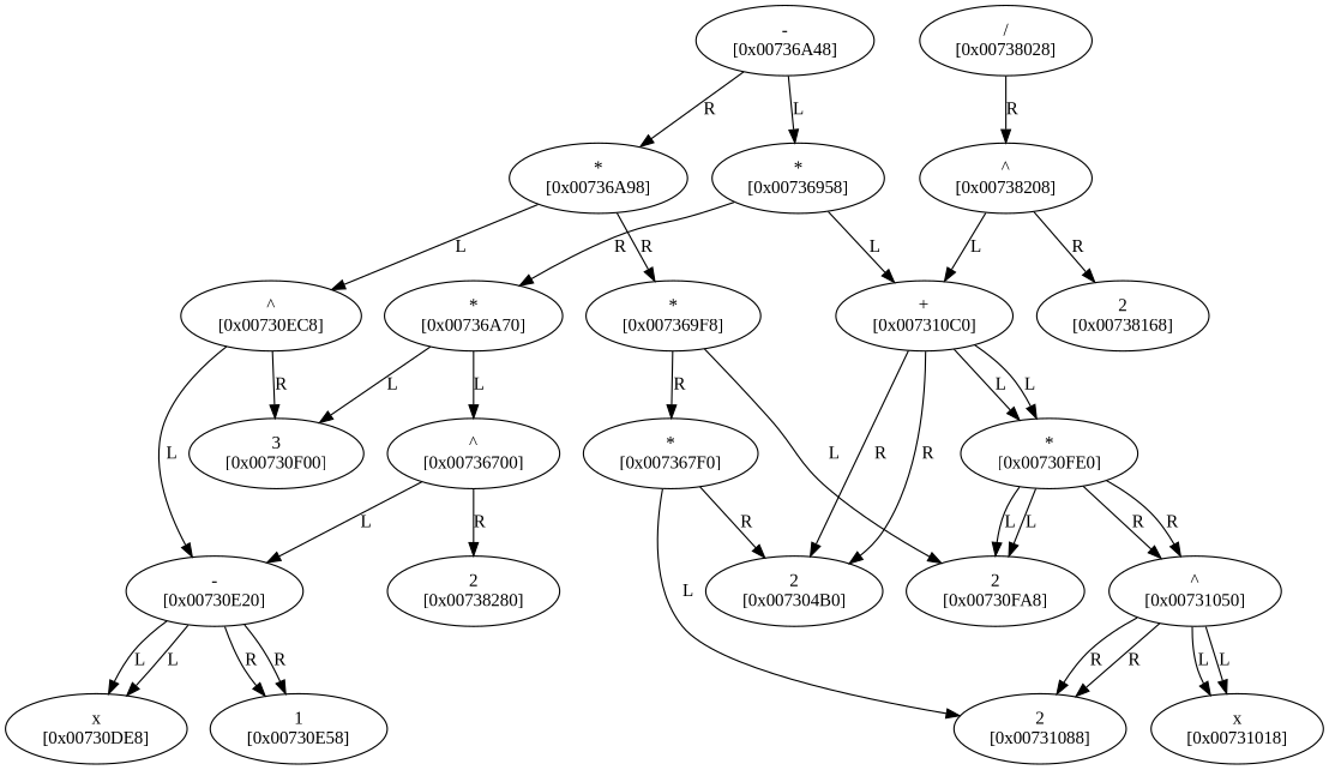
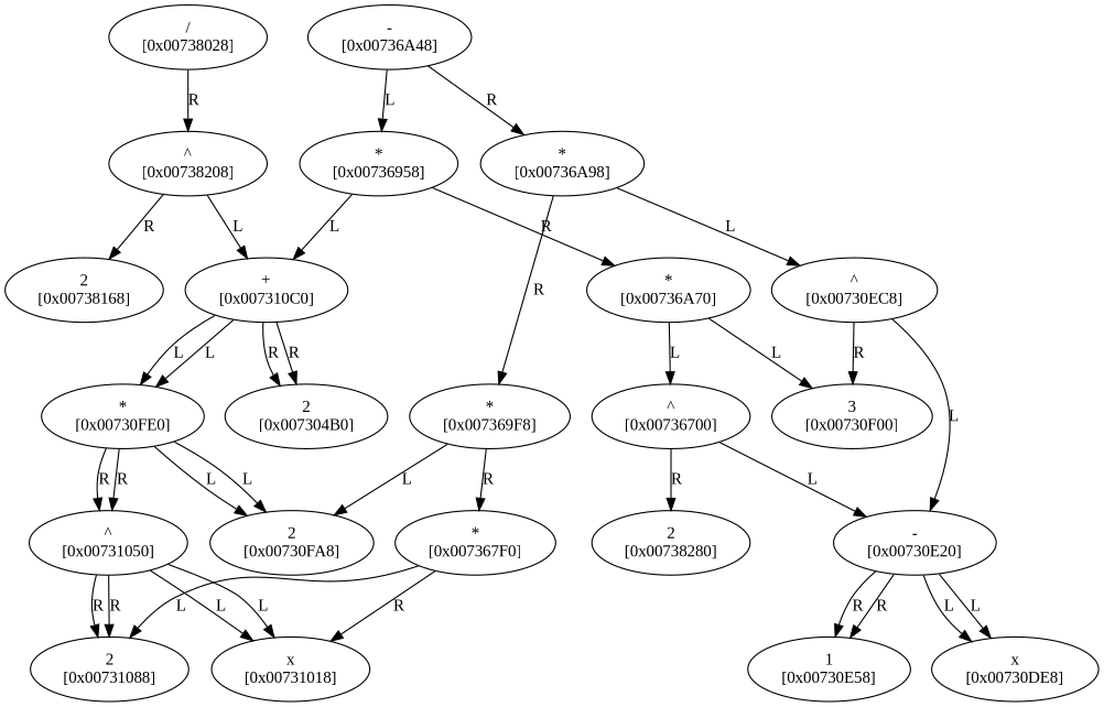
  digraph {
    fontname="Liberation Serif"
    node [fontname="Liberation Serif"]
    edge [fontname="Liberation Serif"]
    "/\n[0x00738028]"
    "^\n[0x00738208]"
    "-\n[0x00736A48]"
    "*\n[0x00736958]"
    "*\n[0x00736A98]"
    "+\n[0x007310C0]"
    "2\n[0x00738168]"
    "*\n[0x00736A70]"
    "^\n[0x00730EC8]"
    "*\n[0x007369F8]"
    "*\n[0x00730FE0]"
    "2\n[0x007304B0]"
    "3\n[0x00730F00]"
    "^\n[0x00736700]"
    "-\n[0x00730E20]"
    "2\n[0x00730FA8]"
    "*\n[0x007367F0]"
    "^\n[0x00731050]"
    "2\n[0x00738280]"
    "x\n[0x00731018]"
    "2\n[0x00731088]"
    "x\n[0x00730DE8]"
    "1\n[0x00730E58]"
    "/\n[0x00738028]" -> "^\n[0x00738208]" [label=R]
    "^\n[0x00738208]" -> "+\n[0x007310C0]" [label=L]
    "^\n[0x00738208]" -> "2\n[0x00738168]" [label=R]
    "-\n[0x00736A48]" -> "*\n[0x00736958]" [label=L]
    "-\n[0x00736A48]" -> "*\n[0x00736A98]" [label=R]
    "*\n[0x00736958]" -> "+\n[0x007310C0]" [label=L]
    "*\n[0x00736958]" -> "*\n[0x00736A70]" [label=R]
    "*\n[0x00736A98]" -> "^\n[0x00730EC8]" [label=L]
    "*\n[0x00736A98]" -> "*\n[0x007369F8]" [label=R]
    "+\n[0x007310C0]" -> "*\n[0x00730FE0]" [label=L]
    "+\n[0x007310C0]" -> "*\n[0x00730FE0]" [label=L]
    "+\n[0x007310C0]" -> "2\n[0x007304B0]" [label=R]
    "+\n[0x007310C0]" -> "2\n[0x007304B0]" [label=R]
    "*\n[0x00736A70]" -> "3\n[0x00730F00]" [label=L]
    "*\n[0x00736A70]" -> "^\n[0x00736700]" [label=L]
    "^\n[0x00730EC8]" -> "3\n[0x00730F00]" [label=R]
    "^\n[0x00730EC8]" -> "-\n[0x00730E20]" [label=L]
    "*\n[0x007369F8]" -> "2\n[0x00730FA8]" [label=L]
    "*\n[0x007369F8]" -> "*\n[0x007367F0]" [label=R]
    "*\n[0x00730FE0]" -> "2\n[0x00730FA8]" [label=L]
    "*\n[0x00730FE0]" -> "2\n[0x00730FA8]" [label=L]
    "*\n[0x00730FE0]" -> "^\n[0x00731050]" [label=R]
    "*\n[0x00730FE0]" -> "^\n[0x00731050]" [label=R]
    "^\n[0x00736700]" -> "-\n[0x00730E20]" [label=L]
    "^\n[0x00736700]" -> "2\n[0x00738280]" [label=R]
    "-\n[0x00730E20]" -> "x\n[0x00730DE8]" [label=L]
    "-\n[0x00730E20]" -> "x\n[0x00730DE8]" [label=L]
    "-\n[0x00730E20]" -> "1\n[0x00730E58]" [label=R]
    "-\n[0x00730E20]" -> "1\n[0x00730E58]" [label=R]
-   "*\n[0x007367F0]" -> "2\n[0x007304B0]" [label=R]
+   "*\n[0x007367F0]" -> "x\n[0x00731018]" [label=R]
    "*\n[0x007367F0]" -> "2\n[0x00731088]" [label=L]
    "^\n[0x00731050]" -> "x\n[0x00731018]" [label=L]
    "^\n[0x00731050]" -> "x\n[0x00731018]" [label=L]
    "^\n[0x00731050]" -> "2\n[0x00731088]" [label=R]
    "^\n[0x00731050]" -> "2\n[0x00731088]" [label=R]
  }
